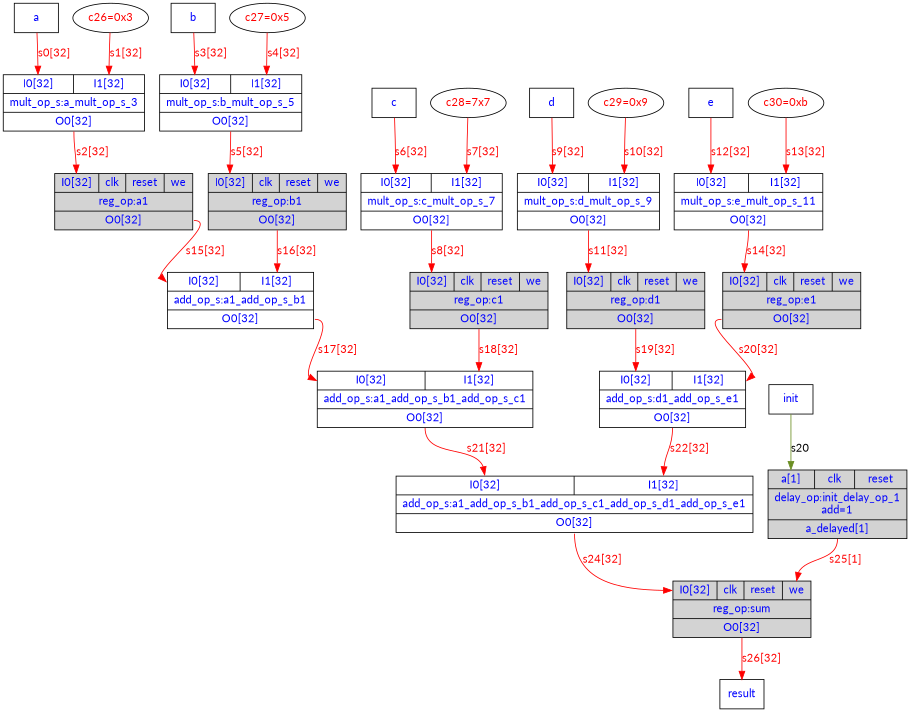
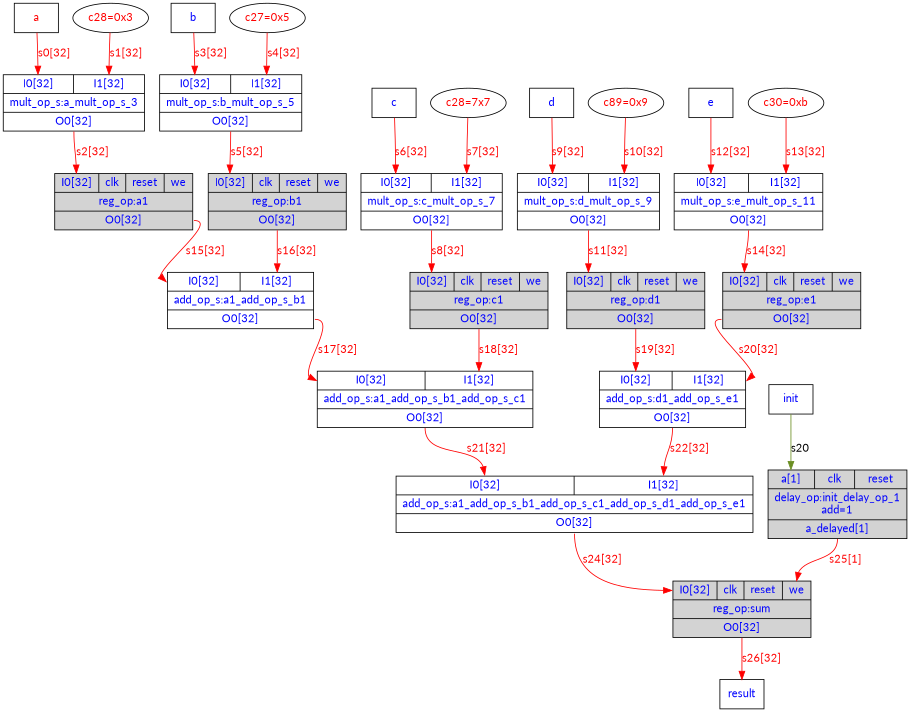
  digraph {
    fontname=Lato
    node [fontcolor=blue fontname=Lato shape=record]
    edge [color=red fontcolor=red fontname=Lato headport=I0 tailport=O0]
    n1 [label=result shape=msquare]
    n2 [fillcolor=lightgray label="{{<a>a[1]|<clk>clk|<reset>reset}|delay_op:init_delay_op_1\nadd=1|{<a_delayed>a_delayed[1]}}" style=filled]
    n3 [fillcolor=lightgray label="{{<I0>I0[32]|<clk>clk|<reset>reset|<we>we}|reg_op:sum|{<O0>O0[32]}}" style=filled]
    n4 [label="{{<I0>I0[32]|<I1>I1[32]}|mult_op_s:a_mult_op_s_3|{<O0>O0[32]}}"]
    n5 [fillcolor=lightgray label="{{<I0>I0[32]|<clk>clk|<reset>reset|<we>we}|reg_op:a1|{<O0>O0[32]}}" style=filled]
    n6 [label="{{<I0>I0[32]|<I1>I1[32]}|add_op_s:a1_add_op_s_b1|{<O0>O0[32]}}"]
-   n7 [fontcolor=red label="c26=0x3" shape=""]
+   n7 [fontcolor=red label="c28=0x3" shape=""]
    n8 [label="{{<I0>I0[32]|<I1>I1[32]}|mult_op_s:e_mult_op_s_11|{<O0>O0[32]}}"]
    n9 [fillcolor=lightgray label="{{<I0>I0[32]|<clk>clk|<reset>reset|<we>we}|reg_op:e1|{<O0>O0[32]}}" style=filled]
    n10 [label="{{<I0>I0[32]|<I1>I1[32]}|add_op_s:d1_add_op_s_e1|{<O0>O0[32]}}"]
    n11 [label="{{<I0>I0[32]|<I1>I1[32]}|add_op_s:a1_add_op_s_b1_add_op_s_c1_add_op_s_d1_add_op_s_e1|{<O0>O0[32]}}"]
    n12 [fillcolor=lightgray label="{{<I0>I0[32]|<clk>clk|<reset>reset|<we>we}|reg_op:d1|{<O0>O0[32]}}" style=filled]
    n13 [label="{{<I0>I0[32]|<I1>I1[32]}|mult_op_s:c_mult_op_s_7|{<O0>O0[32]}}"]
    n14 [fillcolor=lightgray label="{{<I0>I0[32]|<clk>clk|<reset>reset|<we>we}|reg_op:c1|{<O0>O0[32]}}" style=filled]
    n15 [label="{{<I0>I0[32]|<I1>I1[32]}|add_op_s:a1_add_op_s_b1_add_op_s_c1|{<O0>O0[32]}}"]
    n16 [fontcolor=red label="c28=7x7" shape=""]
    n17 [fontcolor=red label="c30=0xb" shape=""]
-   n18 [fontcolor=red label="c29=0x9" shape=""]
+   n18 [fontcolor=red label="c89=0x9" shape=""]
    n19 [label="{{<I0>I0[32]|<I1>I1[32]}|mult_op_s:d_mult_op_s_9|{<O0>O0[32]}}"]
    n20 [label="{{<I0>I0[32]|<I1>I1[32]}|mult_op_s:b_mult_op_s_5|{<O0>O0[32]}}"]
    n21 [fillcolor=lightgray label="{{<I0>I0[32]|<clk>clk|<reset>reset|<we>we}|reg_op:b1|{<O0>O0[32]}}" style=filled]
    n22 [fontcolor=red label="c27=0x5" shape=""]
    n23 [label=init shape=msquare]
    n24 [label=e shape=msquare]
    n25 [label=b shape=msquare]
    n26 [label=c shape=msquare]
    n27 [label=d shape=msquare]
-   n28 [label=a shape=msquare]
+   n28 [fontcolor=red label=a shape=msquare]
    n2 -> n3 [headport=we label="s25[1]" tailport=a_delayed]
    n3 -> n1 [label="s26[32]"]
    n4 -> n5 [label="s2[32]"]
    n5 -> n6 [label="s15[32]"]
    n6 -> n15 [label="s17[32]"]
    n7 -> n4 [headport=I1 label="s1[32]"]
    n8 -> n9 [label="s14[32]"]
    n9 -> n10 [headport=I1 label="s20[32]"]
    n10 -> n11 [headport=I1 label="s22[32]"]
    n11 -> n3 [label="s24[32]"]
    n12 -> n10 [label="s19[32]"]
    n13 -> n14 [label="s8[32]"]
    n14 -> n15 [headport=I1 label="s18[32]"]
    n15 -> n11 [label="s21[32]"]
    n16 -> n13 [headport=I1 label="s7[32]"]
    n17 -> n8 [headport=I1 label="s13[32]"]
    n18 -> n19 [headport=I1 label="s10[32]"]
    n19 -> n12 [label="s11[32]"]
    n20 -> n21 [label="s5[32]"]
    n21 -> n6 [headport=I1 label="s16[32]"]
    n22 -> n20 [headport=I1 label="s4[32]"]
    n23 -> n2 [color=olivedrab headport=a label=s20 fontcolor=""]
    n24 -> n8 [label="s12[32]"]
    n25 -> n20 [label="s3[32]"]
    n26 -> n13 [label="s6[32]"]
    n27 -> n19 [label="s9[32]"]
    n28 -> n4 [label="s0[32]"]
  }
